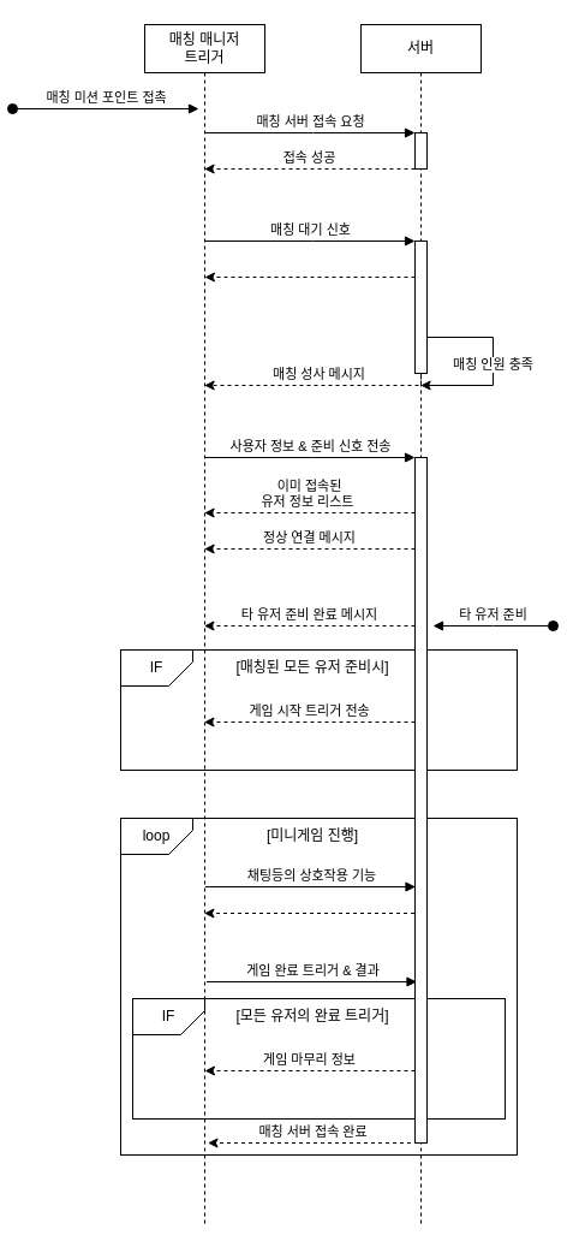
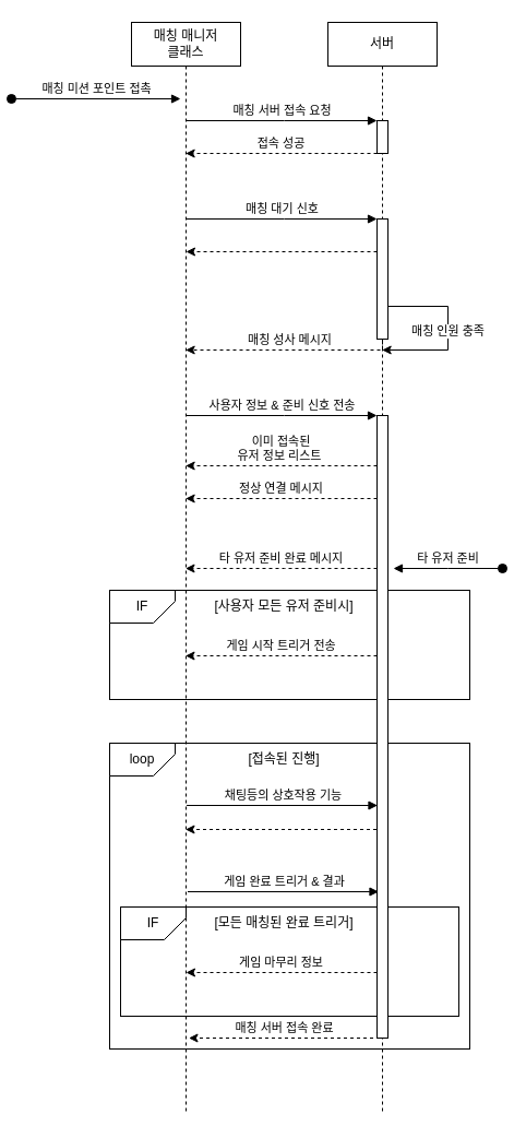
  <mxCell id="0" />
  <mxCell id="1" parent="0" />
  <mxCell id="2" value="" style="group" vertex="1" connectable="0" parent="1"><mxGeometry x="20" y="680" width="330" height="280" as="geometry" /></mxCell>
  <mxCell id="3" value="" style="rounded=0;whiteSpace=wrap;html=1;" vertex="1" parent="2"><mxGeometry width="330" height="280" as="geometry" /></mxCell>
  <mxCell id="4" value="" style="shape=card;whiteSpace=wrap;html=1;rotation=-180;size=20;labelBorderColor=default;" vertex="1" parent="2"><mxGeometry x="3.553e-15" width="60" height="30" as="geometry" /></mxCell>
  <mxCell id="5" value="loop" style="text;html=1;strokeColor=none;fillColor=none;align=center;verticalAlign=middle;whiteSpace=wrap;rounded=0;" vertex="1" parent="2"><mxGeometry x="5.0" y="5" width="50" height="20" as="geometry" /></mxCell>
- <mxCell id="6" value="[미니게임 진행]" style="text;html=1;strokeColor=none;fillColor=none;align=center;verticalAlign=middle;whiteSpace=wrap;rounded=0;" vertex="1" parent="2"><mxGeometry x="80" width="160" height="30" as="geometry" /></mxCell>
+ <mxCell id="6" value="[접속된 진행]" style="text;html=1;strokeColor=none;fillColor=none;align=center;verticalAlign=middle;whiteSpace=wrap;rounded=0;" vertex="1" parent="2"><mxGeometry x="80" width="160" height="30" as="geometry" /></mxCell>
  <mxCell id="7" value="" style="edgeStyle=elbowEdgeStyle;rounded=0;orthogonalLoop=1;jettySize=auto;html=1;elbow=vertical;curved=0;dashed=1;verticalAlign=bottom;" edge="1" parent="2"><mxGeometry relative="1" as="geometry"><mxPoint x="244.5" y="79" as="sourcePoint" /><mxPoint x="69.5" y="79" as="targetPoint" /><Array as="points"><mxPoint x="179.5" y="79" /></Array></mxGeometry></mxCell>
  <mxCell id="8" value="게임 완료 트리거 &amp;amp; 결과" style="html=1;verticalAlign=bottom;endArrow=block;edgeStyle=elbowEdgeStyle;elbow=vertical;curved=0;rounded=0;" edge="1" parent="2"><mxGeometry relative="1" as="geometry"><mxPoint x="71.5" y="136" as="sourcePoint" /><Array as="points"><mxPoint x="161.5" y="136" /></Array><mxPoint as="offset" /><mxPoint x="246.5" y="136" as="targetPoint" /></mxGeometry></mxCell>
  <mxCell id="9" value="" style="rounded=0;whiteSpace=wrap;html=1;" vertex="1" parent="2"><mxGeometry x="10" y="150" width="310" height="100" as="geometry" /></mxCell>
  <mxCell id="10" value="" style="shape=card;whiteSpace=wrap;html=1;rotation=-180;size=20;labelBorderColor=default;" vertex="1" parent="2"><mxGeometry x="10.0" y="150" width="60" height="30" as="geometry" /></mxCell>
- <mxCell id="11" value="[모든 유저의 완료 트리거]" style="text;html=1;strokeColor=none;fillColor=none;align=center;verticalAlign=middle;whiteSpace=wrap;rounded=0;" vertex="1" parent="2"><mxGeometry x="80" y="150" width="160" height="30" as="geometry" /></mxCell>
+ <mxCell id="11" value="[모든 매칭된 완료 트리거]" style="text;html=1;strokeColor=none;fillColor=none;align=center;verticalAlign=middle;whiteSpace=wrap;rounded=0;" vertex="1" parent="2"><mxGeometry x="80" y="150" width="160" height="30" as="geometry" /></mxCell>
  <mxCell id="12" value="IF" style="text;html=1;strokeColor=none;fillColor=none;align=center;verticalAlign=middle;whiteSpace=wrap;rounded=0;" vertex="1" parent="2"><mxGeometry x="15.0" y="155" width="50" height="20" as="geometry" /></mxCell>
  <mxCell id="13" value="게임 마무리 정보" style="edgeStyle=elbowEdgeStyle;rounded=0;orthogonalLoop=1;jettySize=auto;html=1;elbow=vertical;curved=0;dashed=1;verticalAlign=bottom;" edge="1" parent="2"><mxGeometry relative="1" as="geometry"><mxPoint x="245" y="210" as="sourcePoint" /><mxPoint x="70" y="210" as="targetPoint" /><Array as="points"><mxPoint x="180" y="210" /></Array></mxGeometry></mxCell>
  <mxCell id="14" value="" style="rounded=0;whiteSpace=wrap;html=1;" vertex="1" parent="1"><mxGeometry x="20" y="540" width="330" height="100" as="geometry" /></mxCell>
- <mxCell id="15" value="매칭 매니저&lt;br&gt;트리거" style="shape=umlLifeline;perimeter=lifelinePerimeter;whiteSpace=wrap;html=1;container=0;dropTarget=0;collapsible=0;recursiveResize=0;outlineConnect=0;portConstraint=eastwest;newEdgeStyle={&quot;edgeStyle&quot;:&quot;elbowEdgeStyle&quot;,&quot;elbow&quot;:&quot;vertical&quot;,&quot;curved&quot;:0,&quot;rounded&quot;:0};" parent="1" vertex="1"><mxGeometry x="40" y="20" width="100" height="1000" as="geometry" /></mxCell>
+ <mxCell id="15" value="매칭 매니저&lt;br&gt;클래스" style="shape=umlLifeline;perimeter=lifelinePerimeter;whiteSpace=wrap;html=1;container=0;dropTarget=0;collapsible=0;recursiveResize=0;outlineConnect=0;portConstraint=eastwest;newEdgeStyle={&quot;edgeStyle&quot;:&quot;elbowEdgeStyle&quot;,&quot;elbow&quot;:&quot;vertical&quot;,&quot;curved&quot;:0,&quot;rounded&quot;:0};" parent="1" vertex="1"><mxGeometry x="40" y="20" width="100" height="1000" as="geometry" /></mxCell>
  <mxCell id="16" value="매칭 미션 포인트 접촉" style="html=1;verticalAlign=bottom;startArrow=oval;endArrow=block;startSize=8;edgeStyle=elbowEdgeStyle;elbow=vertical;curved=0;rounded=0;" parent="15" edge="1"><mxGeometry relative="1" as="geometry"><mxPoint x="-110" y="70" as="sourcePoint" /><mxPoint x="45" y="70.167" as="targetPoint" /></mxGeometry></mxCell>
  <mxCell id="17" value="서버" style="shape=umlLifeline;perimeter=lifelinePerimeter;whiteSpace=wrap;html=1;container=0;dropTarget=0;collapsible=0;recursiveResize=0;outlineConnect=0;portConstraint=eastwest;newEdgeStyle={&quot;edgeStyle&quot;:&quot;elbowEdgeStyle&quot;,&quot;elbow&quot;:&quot;vertical&quot;,&quot;curved&quot;:0,&quot;rounded&quot;:0};" parent="1" vertex="1"><mxGeometry x="220" y="20" width="100" height="1000" as="geometry" /></mxCell>
  <mxCell id="18" value="" style="html=1;points=[];perimeter=orthogonalPerimeter;outlineConnect=0;targetShapes=umlLifeline;portConstraint=eastwest;newEdgeStyle={&quot;edgeStyle&quot;:&quot;elbowEdgeStyle&quot;,&quot;elbow&quot;:&quot;vertical&quot;,&quot;curved&quot;:0,&quot;rounded&quot;:0};" parent="17" vertex="1"><mxGeometry x="45" y="90" width="10" height="30" as="geometry" /></mxCell>
  <mxCell id="19" value="매칭 인원 충족" style="edgeStyle=orthogonalEdgeStyle;rounded=0;orthogonalLoop=1;jettySize=auto;html=1;verticalAlign=middle;" edge="1" parent="17" source="20"><mxGeometry relative="1" as="geometry"><mxPoint x="49.667" y="300" as="targetPoint" /><mxPoint x="80" y="270" as="sourcePoint" /><Array as="points"><mxPoint x="110" y="260" /><mxPoint x="110" y="300" /></Array></mxGeometry></mxCell>
  <mxCell id="20" value="" style="html=1;points=[];perimeter=orthogonalPerimeter;outlineConnect=0;targetShapes=umlLifeline;portConstraint=eastwest;newEdgeStyle={&quot;edgeStyle&quot;:&quot;elbowEdgeStyle&quot;,&quot;elbow&quot;:&quot;vertical&quot;,&quot;curved&quot;:0,&quot;rounded&quot;:0};" vertex="1" parent="17"><mxGeometry x="45" y="180" width="10" height="110" as="geometry" /></mxCell>
  <mxCell id="21" value="매칭 대기 신호" style="html=1;verticalAlign=bottom;endArrow=block;edgeStyle=elbowEdgeStyle;elbow=vertical;curved=0;rounded=0;" edge="1" parent="17" target="20"><mxGeometry relative="1" as="geometry"><mxPoint x="-130" y="180" as="sourcePoint" /><Array as="points"><mxPoint x="-40" y="180" /></Array><mxPoint as="offset" /></mxGeometry></mxCell>
  <mxCell id="22" value="" style="edgeStyle=elbowEdgeStyle;rounded=0;orthogonalLoop=1;jettySize=auto;html=1;elbow=vertical;curved=0;dashed=1;verticalAlign=bottom;" edge="1" parent="17" source="20"><mxGeometry relative="1" as="geometry"><mxPoint x="-130" y="210" as="targetPoint" /><Array as="points"><mxPoint x="10" y="210" /><mxPoint x="-30" y="220" /></Array></mxGeometry></mxCell>
  <mxCell id="23" value="" style="html=1;points=[];perimeter=orthogonalPerimeter;outlineConnect=0;targetShapes=umlLifeline;portConstraint=eastwest;newEdgeStyle={&quot;edgeStyle&quot;:&quot;elbowEdgeStyle&quot;,&quot;elbow&quot;:&quot;vertical&quot;,&quot;curved&quot;:0,&quot;rounded&quot;:0};" vertex="1" parent="17"><mxGeometry x="45" y="360" width="10" height="570" as="geometry" /></mxCell>
  <mxCell id="24" value="사용자 정보 &amp;amp; 준비 신호 전송" style="html=1;verticalAlign=bottom;endArrow=block;edgeStyle=elbowEdgeStyle;elbow=vertical;curved=0;rounded=0;" edge="1" parent="17" target="23"><mxGeometry relative="1" as="geometry"><mxPoint x="-130" y="360" as="sourcePoint" /><Array as="points"><mxPoint x="-40" y="360" /></Array><mxPoint as="offset" /></mxGeometry></mxCell>
  <mxCell id="25" value="이미 접속된&lt;br&gt;유저 정보 리스트&amp;nbsp;" style="edgeStyle=elbowEdgeStyle;rounded=0;orthogonalLoop=1;jettySize=auto;html=1;elbow=vertical;curved=0;dashed=1;verticalAlign=bottom;" edge="1" parent="17"><mxGeometry relative="1" as="geometry"><mxPoint x="-130.333" y="406" as="targetPoint" /><Array as="points"><mxPoint x="10" y="406" /><mxPoint x="-30" y="416" /></Array><mxPoint x="45" y="406" as="sourcePoint" /></mxGeometry></mxCell>
  <mxCell id="26" value="매칭 서버 접속 요청" style="html=1;verticalAlign=bottom;endArrow=block;edgeStyle=elbowEdgeStyle;elbow=vertical;curved=0;rounded=0;" parent="1" target="18" edge="1"><mxGeometry relative="1" as="geometry"><mxPoint x="90" y="110" as="sourcePoint" /><Array as="points"><mxPoint x="180" y="110" /></Array><mxPoint as="offset" /></mxGeometry></mxCell>
  <mxCell id="27" value="접속 성공" style="edgeStyle=elbowEdgeStyle;rounded=0;orthogonalLoop=1;jettySize=auto;html=1;elbow=vertical;curved=0;dashed=1;verticalAlign=bottom;" edge="1" parent="1" source="18"><mxGeometry relative="1" as="geometry"><mxPoint x="89.667" y="140" as="targetPoint" /><Array as="points"><mxPoint x="230" y="140" /><mxPoint x="190" y="150" /></Array></mxGeometry></mxCell>
  <mxCell id="28" value="매칭 성사 메시지" style="edgeStyle=elbowEdgeStyle;rounded=0;orthogonalLoop=1;jettySize=auto;html=1;elbow=vertical;curved=0;dashed=1;verticalAlign=bottom;" edge="1" parent="1" source="20"><mxGeometry relative="1" as="geometry"><mxPoint x="89.667" y="320" as="targetPoint" /><Array as="points"><mxPoint x="190" y="320" /></Array></mxGeometry></mxCell>
  <mxCell id="29" value="정상 연결 메시지" style="edgeStyle=elbowEdgeStyle;rounded=0;orthogonalLoop=1;jettySize=auto;html=1;elbow=vertical;curved=0;dashed=1;verticalAlign=bottom;" edge="1" parent="1"><mxGeometry relative="1" as="geometry"><mxPoint x="265" y="456" as="sourcePoint" /><mxPoint x="89.667" y="456" as="targetPoint" /><Array as="points"><mxPoint x="200" y="456" /></Array></mxGeometry></mxCell>
  <mxCell id="30" value="타 유저 준비 완료 메시지" style="edgeStyle=elbowEdgeStyle;rounded=0;orthogonalLoop=1;jettySize=auto;html=1;elbow=vertical;curved=0;dashed=1;verticalAlign=bottom;" edge="1" parent="1" source="23" target="15"><mxGeometry relative="1" as="geometry"><Array as="points"><mxPoint x="180" y="520" /></Array></mxGeometry></mxCell>
  <mxCell id="31" value="타 유저 준비" style="html=1;verticalAlign=bottom;startArrow=oval;endArrow=block;startSize=8;edgeStyle=elbowEdgeStyle;elbow=vertical;curved=0;rounded=0;" edge="1" parent="1"><mxGeometry relative="1" as="geometry"><mxPoint x="380" y="520" as="sourcePoint" /><mxPoint x="280" y="520" as="targetPoint" /></mxGeometry></mxCell>
  <mxCell id="32" value="" style="shape=card;whiteSpace=wrap;html=1;rotation=-180;size=20;labelBorderColor=default;" vertex="1" parent="1"><mxGeometry x="20" y="540" width="60" height="30" as="geometry" /></mxCell>
  <mxCell id="33" value="IF" style="text;html=1;strokeColor=none;fillColor=none;align=center;verticalAlign=middle;whiteSpace=wrap;rounded=0;" vertex="1" parent="1"><mxGeometry x="25" y="545" width="50" height="20" as="geometry" /></mxCell>
- <mxCell id="34" value="[매칭된 모든 유저 준비시]" style="text;html=1;strokeColor=none;fillColor=none;align=center;verticalAlign=middle;whiteSpace=wrap;rounded=0;" vertex="1" parent="1"><mxGeometry x="100" y="540" width="160" height="30" as="geometry" /></mxCell>
+ <mxCell id="34" value="[사용자 모든 유저 준비시]" style="text;html=1;strokeColor=none;fillColor=none;align=center;verticalAlign=middle;whiteSpace=wrap;rounded=0;" vertex="1" parent="1"><mxGeometry x="100" y="540" width="160" height="30" as="geometry" /></mxCell>
  <mxCell id="35" value="게임 시작 트리거 전송" style="edgeStyle=elbowEdgeStyle;rounded=0;orthogonalLoop=1;jettySize=auto;html=1;elbow=vertical;curved=0;dashed=1;verticalAlign=bottom;" edge="1" parent="1" source="23" target="15"><mxGeometry relative="1" as="geometry"><Array as="points"><mxPoint x="200" y="600" /></Array></mxGeometry></mxCell>
  <mxCell id="36" value="채팅등의 상호작용 기능" style="html=1;verticalAlign=bottom;endArrow=block;edgeStyle=elbowEdgeStyle;elbow=vertical;curved=0;rounded=0;" edge="1" parent="1"><mxGeometry relative="1" as="geometry"><mxPoint x="90.5" y="737" as="sourcePoint" /><Array as="points"><mxPoint x="180.5" y="737" /></Array><mxPoint as="offset" /><mxPoint x="265.5" y="737" as="targetPoint" /></mxGeometry></mxCell>
  <mxCell id="37" value="매칭 서버 접속 완료" style="edgeStyle=elbowEdgeStyle;rounded=0;orthogonalLoop=1;jettySize=auto;html=1;elbow=vertical;curved=0;dashed=1;verticalAlign=bottom;" edge="1" parent="1"><mxGeometry relative="1" as="geometry"><mxPoint x="267.5" y="950" as="sourcePoint" /><mxPoint x="92.5" y="950" as="targetPoint" /><Array as="points"><mxPoint x="202.5" y="950" /></Array></mxGeometry></mxCell>
